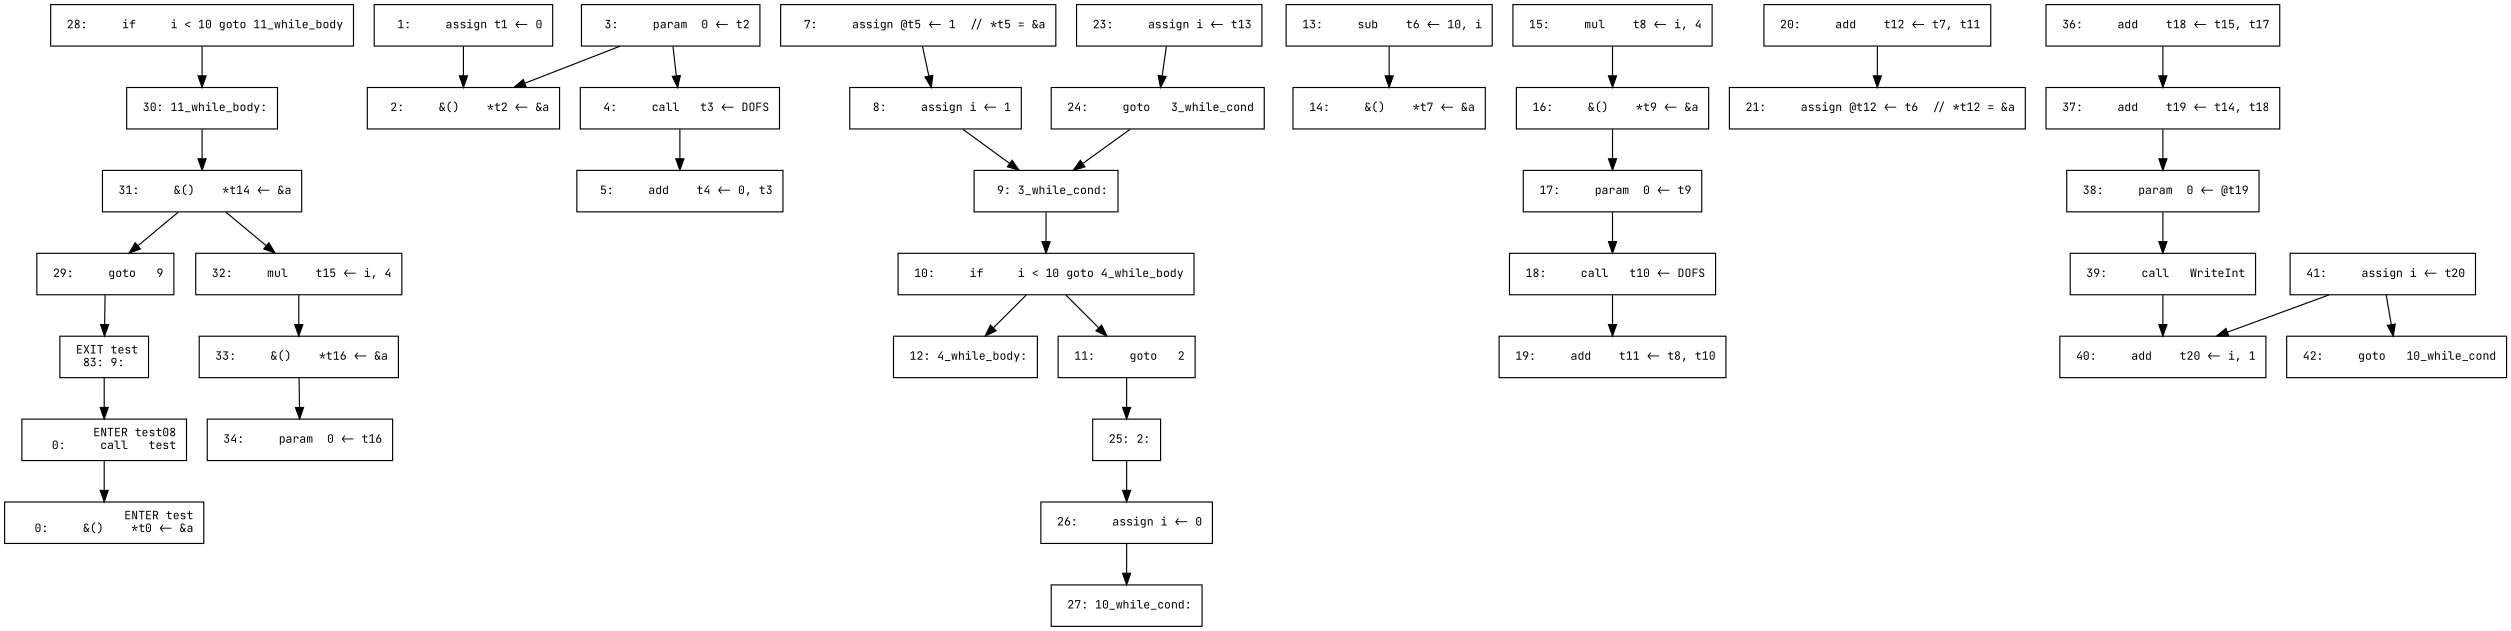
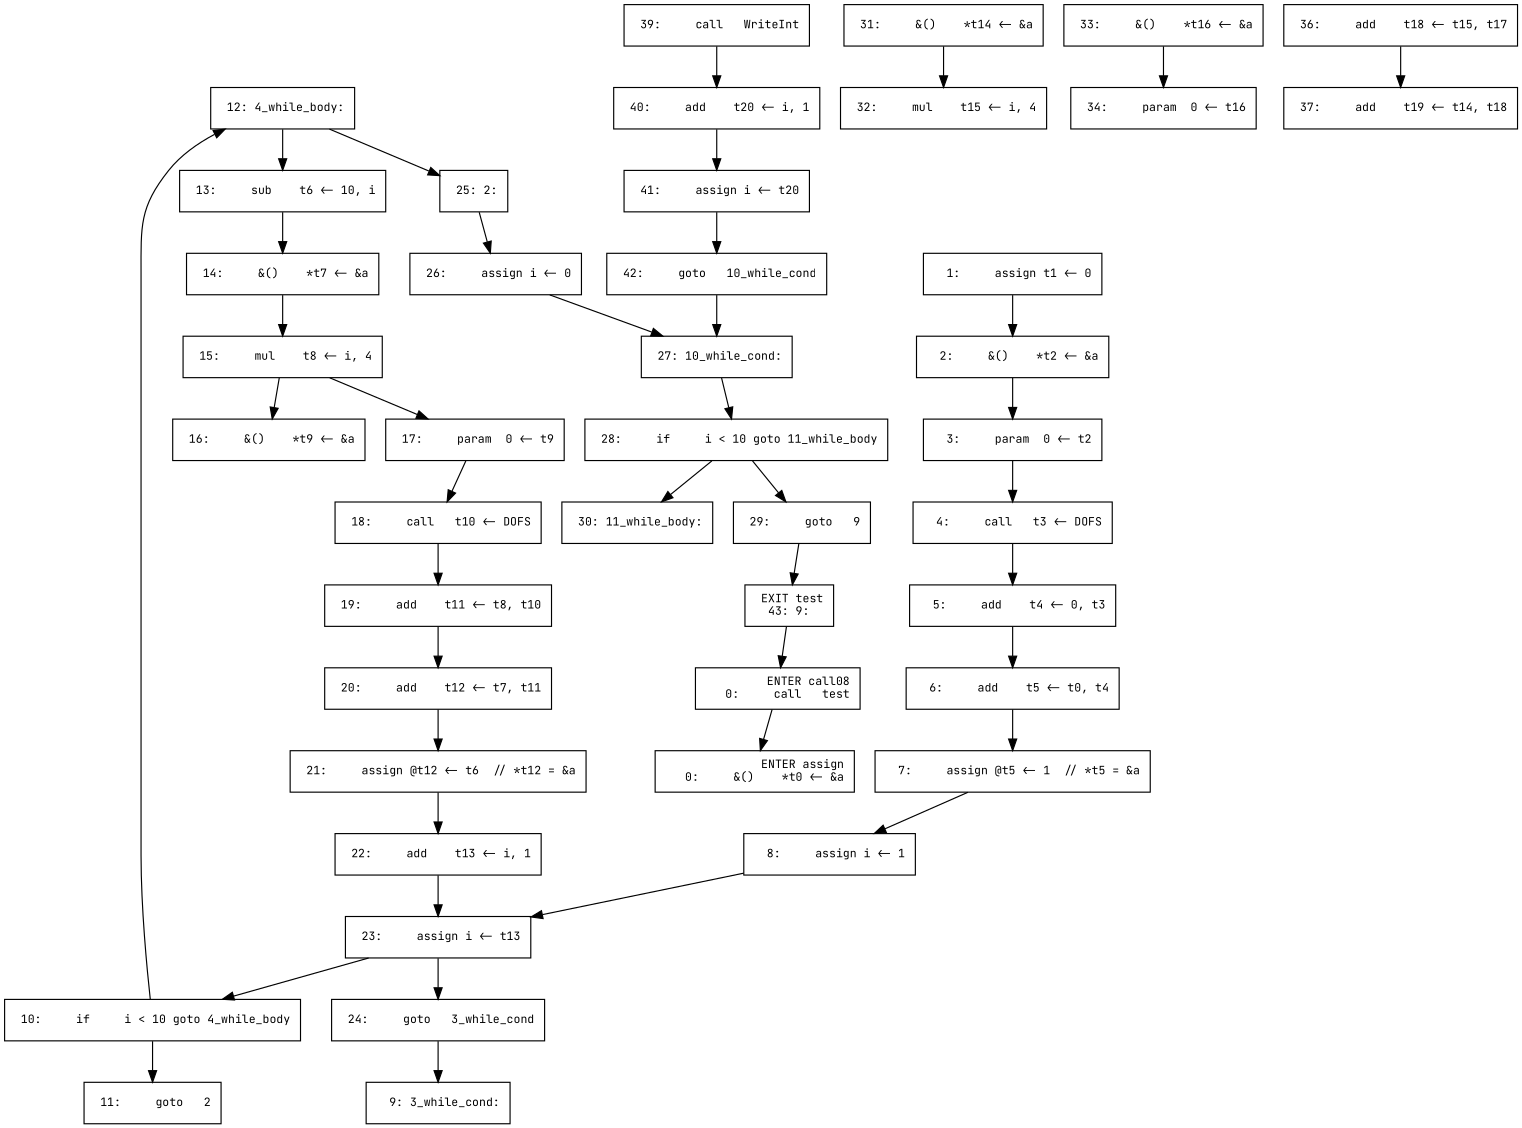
  digraph {
    fontname="JetBrains Mono"
    fontsize=10
    node [fontname="JetBrains Mono" fontsize=10 shape=box]
    edge [fontname="JetBrains Mono" fontsize=10]
-   n1 [label=" ENTER test08\r   0:     call   test\l"]
-   n2 [label=" ENTER test\r   0:     &()    *t0 <- &a\l"]
+   n1 [label=" ENTER call08\r   0:     call   test\l"]
+   n2 [label=" ENTER assign\r   0:     &()    *t0 <- &a\l"]
    n3 [label="  1:     assign t1 <- 0\l"]
    n4 [label="  2:     &()    *t2 <- &a\l"]
    n5 [label="  3:     param  0 <- t2\l"]
    n6 [label="  4:     call   t3 <- DOFS\l"]
    n7 [label="  5:     add    t4 <- 0, t3\l"]
+   n8 [label="  6:     add    t5 <- t0, t4\l"]
    n9 [label="  7:     assign @t5 <- 1  // *t5 = &a\l"]
    n10 [label="  8:     assign i <- 1\l"]
    n11 [label="  9: 3_while_cond:\l"]
    n12 [label=" 10:     if     i < 10 goto 4_while_body\l"]
    n13 [label=" 12: 4_while_body:\l"]
    n14 [label=" 11:     goto   2\l"]
    n15 [label=" 13:     sub    t6 <- 10, i\l"]
    n16 [label=" 25: 2:\l"]
    n17 [label=" 14:     &()    *t7 <- &a\l"]
    n18 [label=" 26:     assign i <- 0\l"]
    n19 [label=" 27: 10_while_cond:\l"]
    n20 [label=" 15:     mul    t8 <- i, 4\l"]
    n21 [label=" 16:     &()    *t9 <- &a\l"]
    n22 [label=" 17:     param  0 <- t9\l"]
    n23 [label=" 18:     call   t10 <- DOFS\l"]
    n24 [label=" 19:     add    t11 <- t8, t10\l"]
    n25 [label=" 20:     add    t12 <- t7, t11\l"]
    n26 [label=" 21:     assign @t12 <- t6  // *t12 = &a\l"]
+   n27 [label=" 22:     add    t13 <- i, 1\l"]
    n28 [label=" 23:     assign i <- t13\l"]
    n29 [label=" 24:     goto   3_while_cond\l"]
    n30 [label=" 28:     if     i < 10 goto 11_while_body\l"]
    n31 [label=" 30: 11_while_body:\l"]
    n32 [label=" 29:     goto   9\l"]
    n33 [label=" 31:     &()    *t14 <- &a\l"]
-   n34 [label=" EXIT test\r  83: 9:\l"]
+   n34 [label=" EXIT test\r  43: 9:\l"]
    n35 [label=" 32:     mul    t15 <- i, 4\l"]
    n36 [label=" 33:     &()    *t16 <- &a\l"]
    n37 [label=" 34:     param  0 <- t16\l"]
    n38 [label=" 36:     add    t18 <- t15, t17\l"]
    n39 [label=" 37:     add    t19 <- t14, t18\l"]
-   n40 [label=" 38:     param  0 <- @t19\l"]
    n41 [label=" 39:     call   WriteInt\l"]
    n42 [label=" 40:     add    t20 <- i, 1\l"]
    n43 [label=" 41:     assign i <- t20\l"]
    n44 [label=" 42:     goto   10_while_cond\l"]
    n1 -> n2
    n3 -> n4
-   n5 -> n4
+   n4 -> n5
    n5 -> n6
    n6 -> n7
+   n7 -> n8
+   n8 -> n9
    n9 -> n10
-   n10 -> n11
-   n11 -> n12
+   n10 -> n28
+   n28 -> n12
    n12 -> n13
    n12 -> n14
-   n14 -> n16
+   n13 -> n15
+   n13 -> n16
    n15 -> n17
    n16 -> n18
+   n17 -> n20
    n18 -> n19
+   n19 -> n30
    n20 -> n21
-   n21 -> n22
+   n20 -> n22
    n22 -> n23
    n23 -> n24
+   n24 -> n25
    n25 -> n26
+   n26 -> n27
+   n27 -> n28
    n28 -> n29
    n29 -> n11
    n30 -> n31
-   n33 -> n32
-   n31 -> n33
+   n30 -> n32
    n32 -> n34
    n33 -> n35
    n34 -> n1
-   n35 -> n36
    n36 -> n37
    n38 -> n39
-   n39 -> n40
-   n40 -> n41
    n41 -> n42
-   n43 -> n42
+   n42 -> n43
    n43 -> n44
+   n44 -> n19
  }
